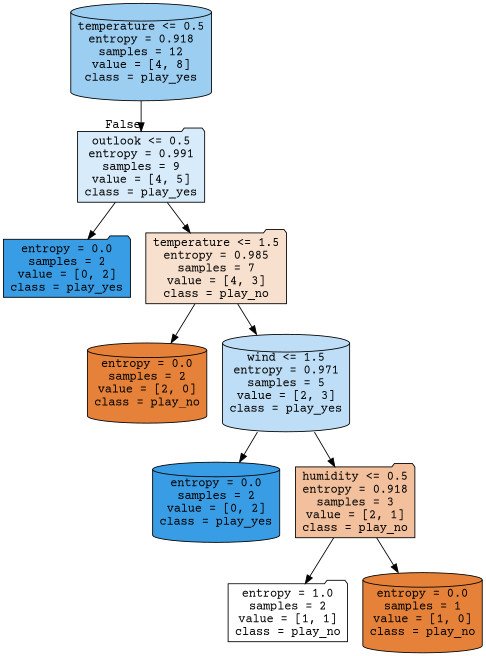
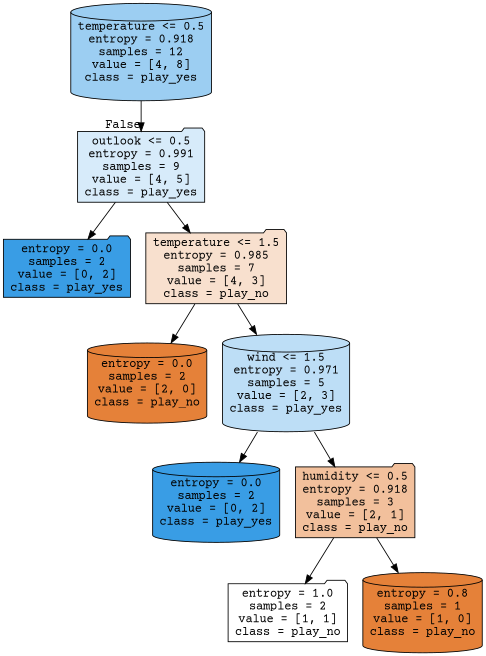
  digraph {
    fontname="Courier Prime"
    node [color=black fillcolor="#399de5" fontname="Courier Prime" shape=cylinder style=filled]
    edge [fontname="Courier Prime"]
    n1 [fillcolor="#9ccef2" label="temperature <= 0.5\nentropy = 0.918\nsamples = 12\nvalue = [4, 8]\nclass = play_yes"]
    n2 [fillcolor="#d7ebfa" label="outlook <= 0.5\nentropy = 0.991\nsamples = 9\nvalue = [4, 5]\nclass = play_yes" shape=folder]
    n3 [label="entropy = 0.0\nsamples = 2\nvalue = [0, 2]\nclass = play_yes" shape=folder]
    n4 [fillcolor="#f8e0ce" label="temperature <= 1.5\nentropy = 0.985\nsamples = 7\nvalue = [4, 3]\nclass = play_no" shape=folder]
    n5 [fillcolor="#e58139" label="entropy = 0.0\nsamples = 2\nvalue = [2, 0]\nclass = play_no"]
    n6 [fillcolor="#bddef6" label="wind <= 1.5\nentropy = 0.971\nsamples = 5\nvalue = [2, 3]\nclass = play_yes"]
    n7 [label="entropy = 0.0\nsamples = 2\nvalue = [0, 2]\nclass = play_yes"]
    n8 [fillcolor="#f2c09c" label="humidity <= 0.5\nentropy = 0.918\nsamples = 3\nvalue = [2, 1]\nclass = play_no" shape=folder]
    n9 [fillcolor="#ffffff" label="entropy = 1.0\nsamples = 2\nvalue = [1, 1]\nclass = play_no" shape=folder]
-   n10 [fillcolor="#e58139" label="entropy = 0.0\nsamples = 1\nvalue = [1, 0]\nclass = play_no"]
+   n10 [fillcolor="#e58139" label="entropy = 0.8\nsamples = 1\nvalue = [1, 0]\nclass = play_no"]
    n1 -> n2 [headlabel=False labelangle=-45 labeldistance=2.5]
    n2 -> n3
    n2 -> n4
    n4 -> n5
    n4 -> n6
    n6 -> n7
    n6 -> n8
    n8 -> n9
    n8 -> n10
  }
